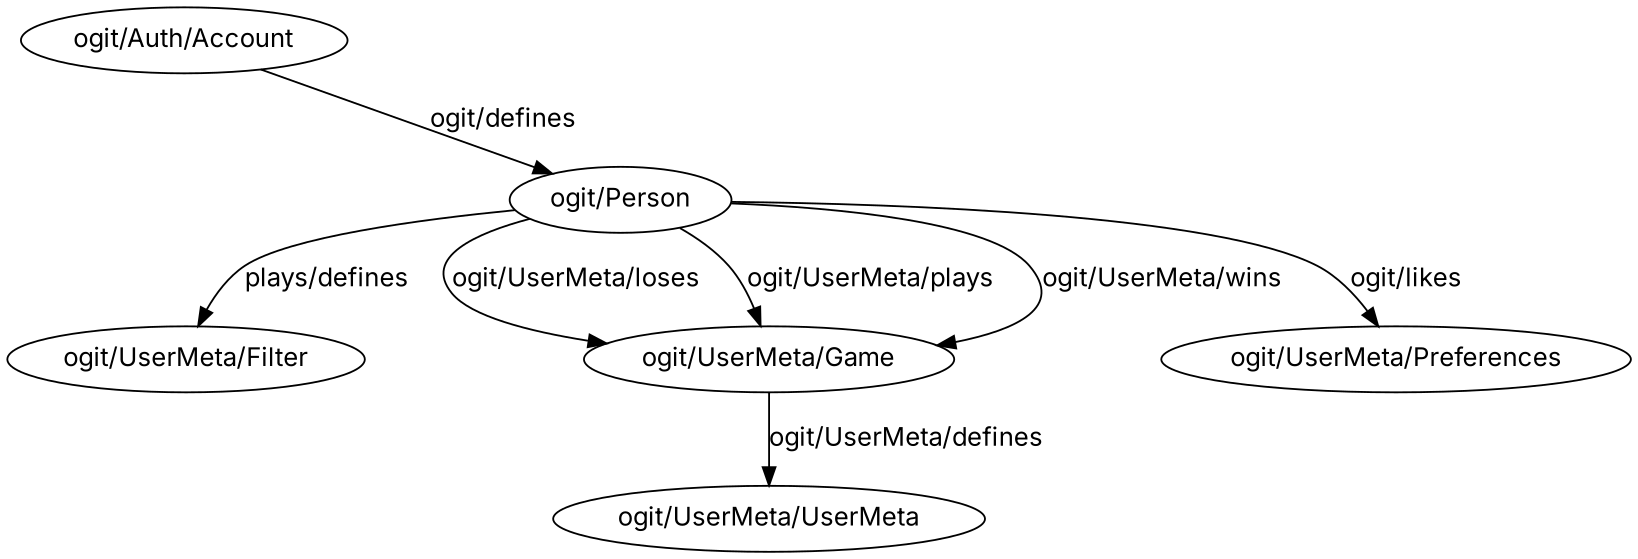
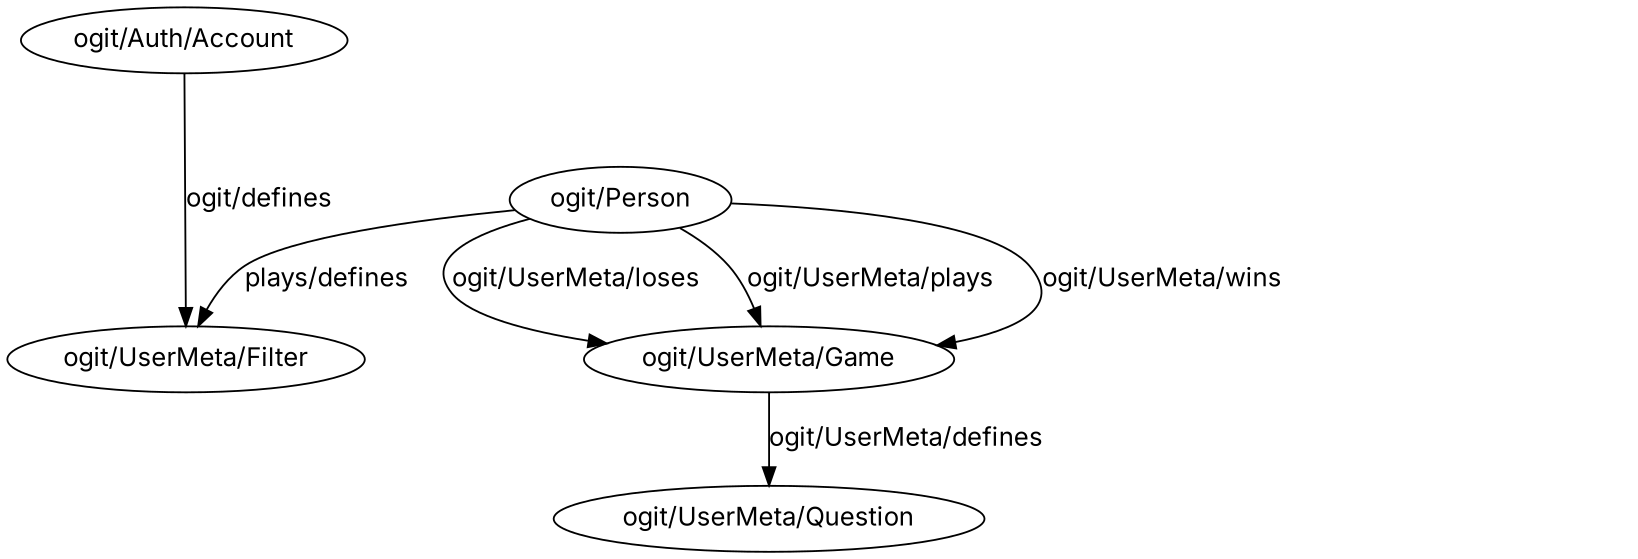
  digraph {
    fontname=Inter
    node [fontname=Inter]
    edge [fontname=Inter]
    "ogit/Auth/Account"
    "ogit/UserMeta/Filter"
    "ogit/Person"
    "ogit/UserMeta/Game"
-   "ogit/UserMeta/Preferences"
-   "ogit/UserMeta/Question" [label="ogit/UserMeta/UserMeta"]
-   "ogit/Auth/Account" -> "ogit/Person" [label="ogit/defines    "]
+   "ogit/UserMeta/Question"
+   "ogit/Auth/Account" -> "ogit/UserMeta/Filter" [label="ogit/defines    "]
    "ogit/Person" -> "ogit/UserMeta/Filter" [label="plays/defines    "]
    "ogit/Person" -> "ogit/UserMeta/Game" [label="ogit/UserMeta/loses    "]
    "ogit/Person" -> "ogit/UserMeta/Game" [label="ogit/UserMeta/plays    "]
    "ogit/Person" -> "ogit/UserMeta/Game" [label="ogit/UserMeta/wins    "]
-   "ogit/Person" -> "ogit/UserMeta/Preferences" [label="ogit/likes    "]
    "ogit/UserMeta/Game" -> "ogit/UserMeta/Question" [label="ogit/UserMeta/defines    "]
  }
